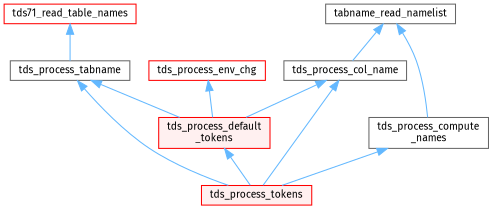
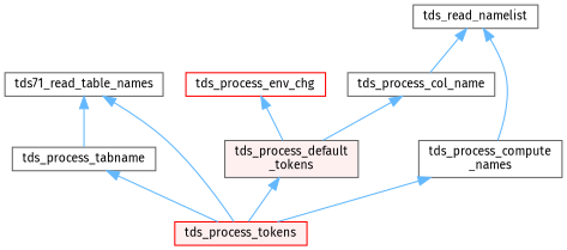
  digraph {
    fontname="Fira Sans"
    rankdir=TB
    node [color=grey40 fillcolor=white fontname="Fira Sans" fontsize=10 shape=box style=filled]
    edge [color=steelblue1 dir=back fontname="Fira Sans" fontsize=10 labelfontname=Helvetica labelfontsize=10 style=solid]
-   n1 [color=red height=0.2 label=tds71_read_table_names width=0.4]
+   n1 [height=0.2 label=tds71_read_table_names width=0.4]
    n2 [height=0.2 label=tds_process_tabname width=0.4]
    n3 [color=red height=0.2 label=tds_process_env_chg width=0.4]
-   n4 [color=red fillcolor="#FFF0F0" height=0.2 label="tds_process_default\l_tokens" width=0.4]
-   n5 [height=0.2 label=tabname_read_namelist width=0.4]
+   n4 [fillcolor="#FFF0F0" height=0.2 label="tds_process_default\l_tokens" width=0.4]
+   n5 [height=0.2 label=tds_read_namelist width=0.4]
    n6 [height=0.2 label=tds_process_col_name width=0.4]
    n7 [height=0.2 label="tds_process_compute\l_names" width=0.4]
    n8 [color=red fillcolor="#FFF0F0" height=0.2 label=tds_process_tokens width=0.4]
    n1 -> n2
-   n2 -> n4
    n2 -> n8
    n3 -> n4
    n4 -> n8
    n5 -> n6
    n5 -> n7
    n6 -> n4
-   n6 -> n8
+   n1 -> n8
    n7 -> n8
  }
